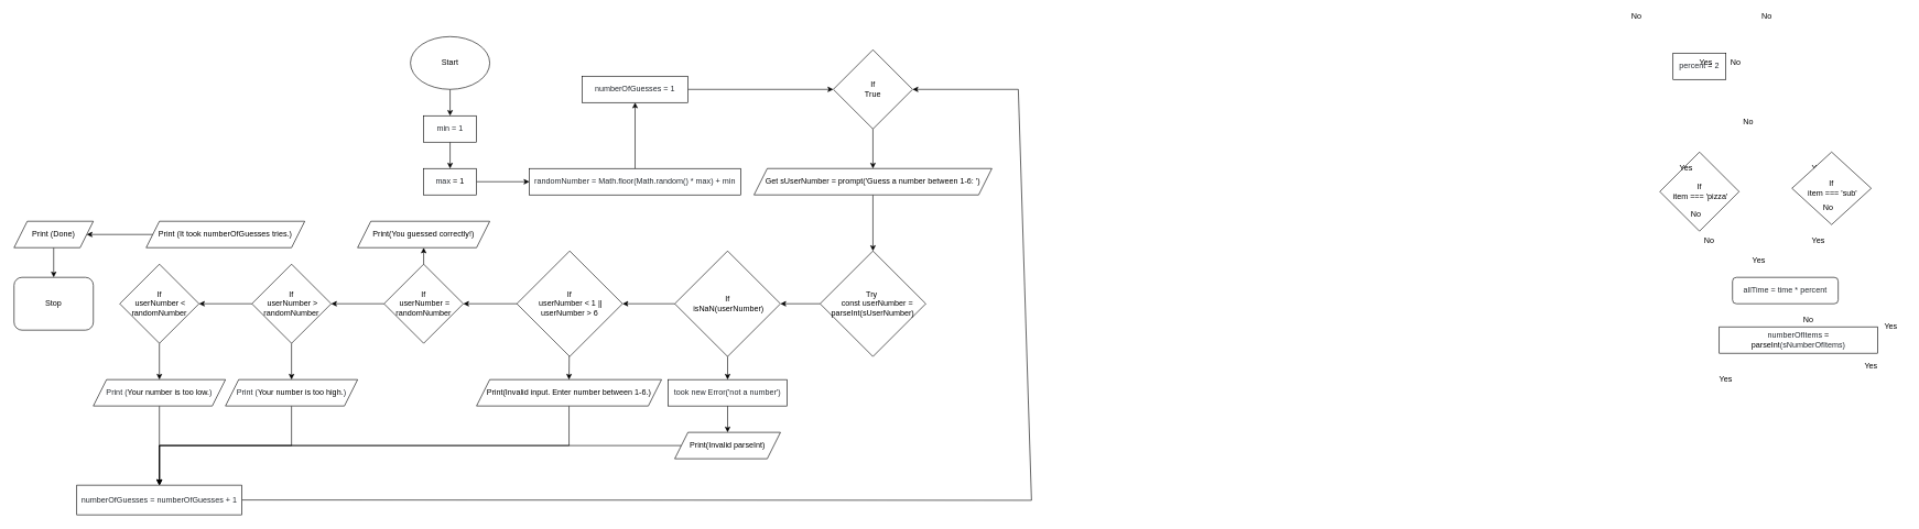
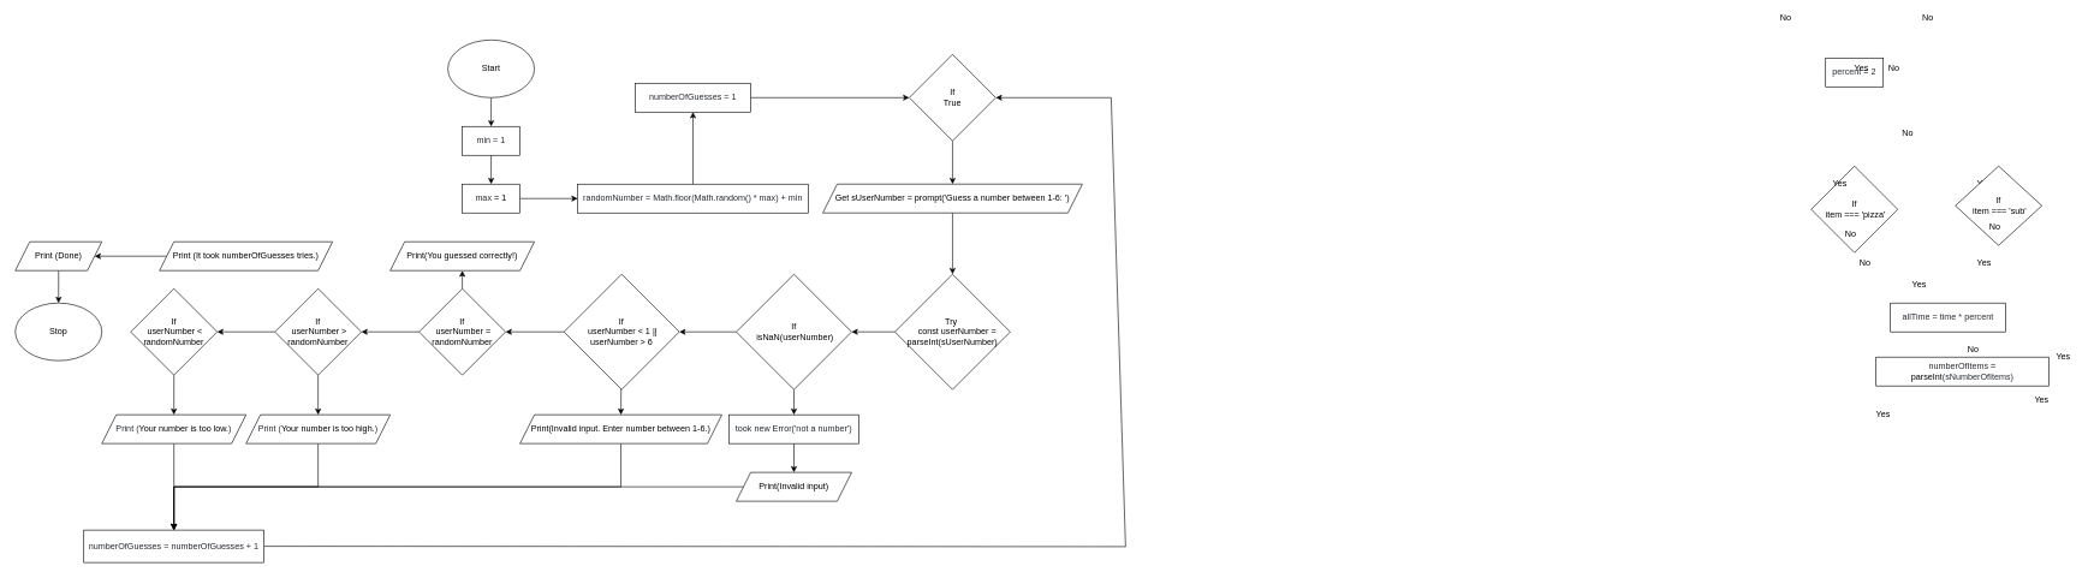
  <mxCell id="0" />
  <mxCell id="1" parent="0" />
  <mxCell id="2" value="&lt;span class=&quot;pl-s1&quot; style=&quot;box-sizing: border-box ; color: rgb(36 , 41 , 47) ; font-family: , , &amp;#34;sf mono&amp;#34; , &amp;#34;menlo&amp;#34; , &amp;#34;consolas&amp;#34; , &amp;#34;liberation mono&amp;#34; , monospace ; background-color: rgb(255 , 255 , 255)&quot;&gt;numberOfItems&lt;/span&gt;&lt;span style=&quot;color: rgb(36 , 41 , 47) ; font-family: , , &amp;#34;sf mono&amp;#34; , &amp;#34;menlo&amp;#34; , &amp;#34;consolas&amp;#34; , &amp;#34;liberation mono&amp;#34; , monospace ; background-color: rgb(255 , 255 , 255)&quot;&gt; &lt;/span&gt;&lt;span class=&quot;pl-c1&quot; style=&quot;box-sizing: border-box ; font-family: , , &amp;#34;sf mono&amp;#34; , &amp;#34;menlo&amp;#34; , &amp;#34;consolas&amp;#34; , &amp;#34;liberation mono&amp;#34; , monospace ; background-color: rgb(255 , 255 , 255)&quot;&gt;=&lt;/span&gt;&lt;span style=&quot;color: rgb(36 , 41 , 47) ; font-family: , , &amp;#34;sf mono&amp;#34; , &amp;#34;menlo&amp;#34; , &amp;#34;consolas&amp;#34; , &amp;#34;liberation mono&amp;#34; , monospace ; background-color: rgb(255 , 255 , 255)&quot;&gt; &lt;/span&gt;&lt;span class=&quot;pl-en&quot; style=&quot;box-sizing: border-box ; font-family: , , &amp;#34;sf mono&amp;#34; , &amp;#34;menlo&amp;#34; , &amp;#34;consolas&amp;#34; , &amp;#34;liberation mono&amp;#34; , monospace ; background-color: rgb(255 , 255 , 255)&quot;&gt;parseInt&lt;/span&gt;&lt;span class=&quot;pl-kos&quot; style=&quot;box-sizing: border-box ; color: rgb(36 , 41 , 47) ; font-family: , , &amp;#34;sf mono&amp;#34; , &amp;#34;menlo&amp;#34; , &amp;#34;consolas&amp;#34; , &amp;#34;liberation mono&amp;#34; , monospace ; background-color: rgb(255 , 255 , 255)&quot;&gt;(&lt;/span&gt;&lt;span class=&quot;pl-s1&quot; style=&quot;box-sizing: border-box ; color: rgb(36 , 41 , 47) ; font-family: , , &amp;#34;sf mono&amp;#34; , &amp;#34;menlo&amp;#34; , &amp;#34;consolas&amp;#34; , &amp;#34;liberation mono&amp;#34; , monospace ; background-color: rgb(255 , 255 , 255)&quot;&gt;sNumberOfItems&lt;/span&gt;&lt;span class=&quot;pl-kos&quot; style=&quot;box-sizing: border-box ; color: rgb(36 , 41 , 47) ; font-family: , , &amp;#34;sf mono&amp;#34; , &amp;#34;menlo&amp;#34; , &amp;#34;consolas&amp;#34; , &amp;#34;liberation mono&amp;#34; , monospace ; background-color: rgb(255 , 255 , 255)&quot;&gt;)&lt;/span&gt;" style="rounded=0;whiteSpace=wrap;html=1;" vertex="1" parent="1"><mxGeometry x="2601" y="495" width="240" height="40" as="geometry" /></mxCell>
  <mxCell id="3" style="edgeStyle=none;html=1;entryX=0.5;entryY=0;entryDx=0;entryDy=0;" edge="1" parent="1" source="4" target="21"><mxGeometry relative="1" as="geometry" /></mxCell>
  <mxCell id="4" value="Start" style="ellipse;whiteSpace=wrap;html=1;" vertex="1" parent="1"><mxGeometry x="620" y="55" width="120" height="80" as="geometry" /></mxCell>
  <mxCell id="5" style="edgeStyle=none;html=1;entryX=0.5;entryY=0;entryDx=0;entryDy=0;" edge="1" parent="1" source="6" target="26"><mxGeometry relative="1" as="geometry" /></mxCell>
  <mxCell id="6" value="&lt;div&gt;&lt;/div&gt;&lt;span class=&quot;pl-kos&quot; style=&quot;box-sizing: border-box ; color: rgb(36 , 41 , 47) ; font-family: , , &amp;#34;sf mono&amp;#34; , &amp;#34;menlo&amp;#34; , &amp;#34;consolas&amp;#34; , &amp;#34;liberation mono&amp;#34; , monospace ; background-color: rgb(255 , 255 , 255)&quot;&gt;Print (&lt;/span&gt;&lt;span class=&quot;pl-s&quot; style=&quot;box-sizing: border-box ; font-family: , , &amp;#34;sf mono&amp;#34; , &amp;#34;menlo&amp;#34; , &amp;#34;consolas&amp;#34; , &amp;#34;liberation mono&amp;#34; , monospace ; background-color: rgb(255 , 255 , 255)&quot;&gt;Your number is too low.&lt;/span&gt;&lt;span class=&quot;pl-kos&quot; style=&quot;box-sizing: border-box ; color: rgb(36 , 41 , 47) ; font-family: , , &amp;#34;sf mono&amp;#34; , &amp;#34;menlo&amp;#34; , &amp;#34;consolas&amp;#34; , &amp;#34;liberation mono&amp;#34; , monospace ; background-color: rgb(255 , 255 , 255)&quot;&gt;)&lt;/span&gt;" style="shape=parallelogram;perimeter=parallelogramPerimeter;whiteSpace=wrap;html=1;fixedSize=1;" vertex="1" parent="1"><mxGeometry x="140" y="575" width="200" height="40" as="geometry" /></mxCell>
  <mxCell id="7" value="If&lt;br&gt;&amp;nbsp;item === 'pizza'" style="rhombus;whiteSpace=wrap;html=1;" vertex="1" parent="1"><mxGeometry x="2511" y="230" width="120" height="120" as="geometry" /></mxCell>
  <mxCell id="8" style="edgeStyle=none;html=1;entryX=1;entryY=0.5;entryDx=0;entryDy=0;" edge="1" parent="1" source="9" target="15"><mxGeometry relative="1" as="geometry" /></mxCell>
  <mxCell id="9" value="&lt;span&gt;Print (It took numberOfGuesses tries.)&lt;/span&gt;" style="shape=parallelogram;perimeter=parallelogramPerimeter;whiteSpace=wrap;html=1;fixedSize=1;" vertex="1" parent="1"><mxGeometry x="220" y="335" width="240" height="40" as="geometry" /></mxCell>
  <mxCell id="10" style="edgeStyle=none;html=1;entryX=0.5;entryY=0;entryDx=0;entryDy=0;" edge="1" parent="1" source="11" target="32"><mxGeometry relative="1" as="geometry" /></mxCell>
  <mxCell id="11" value="&lt;span style=&quot;font-family: , , &amp;#34;sf mono&amp;#34; , &amp;#34;menlo&amp;#34; , &amp;#34;consolas&amp;#34; , &amp;#34;liberation mono&amp;#34; , monospace ; background-color: rgb(255 , 255 , 255)&quot;&gt;Get&lt;/span&gt;&lt;span style=&quot;color: rgb(36 , 41 , 47) ; font-family: , , &amp;#34;sf mono&amp;#34; , &amp;#34;menlo&amp;#34; , &amp;#34;consolas&amp;#34; , &amp;#34;liberation mono&amp;#34; , monospace ; background-color: rgb(255 , 255 , 255)&quot;&gt;&amp;nbsp;&lt;/span&gt;sUserNumber = prompt('Guess a number between 1-6: ')" style="shape=parallelogram;perimeter=parallelogramPerimeter;whiteSpace=wrap;html=1;fixedSize=1;" vertex="1" parent="1"><mxGeometry x="1140" y="255" width="360" height="40" as="geometry" /></mxCell>
  <mxCell id="12" style="edgeStyle=none;html=1;entryX=0.5;entryY=0;entryDx=0;entryDy=0;rounded=0;" edge="1" parent="1" source="13" target="26"><mxGeometry relative="1" as="geometry"><Array as="points"><mxPoint x="240" y="675" /></Array></mxGeometry></mxCell>
- <mxCell id="13" value="Print(Invalid parseInt)" style="shape=parallelogram;perimeter=parallelogramPerimeter;whiteSpace=wrap;html=1;fixedSize=1;" vertex="1" parent="1"><mxGeometry x="1020" y="655" width="160" height="40" as="geometry" /></mxCell>
+ <mxCell id="13" value="Print(Invalid input)" style="shape=parallelogram;perimeter=parallelogramPerimeter;whiteSpace=wrap;html=1;fixedSize=1;" vertex="1" parent="1"><mxGeometry x="1020" y="655" width="160" height="40" as="geometry" /></mxCell>
  <mxCell id="14" style="edgeStyle=none;html=1;entryX=0.5;entryY=0;entryDx=0;entryDy=0;" edge="1" parent="1" source="15" target="16"><mxGeometry relative="1" as="geometry" /></mxCell>
  <mxCell id="15" value="Print (Done)" style="shape=parallelogram;perimeter=parallelogramPerimeter;whiteSpace=wrap;html=1;fixedSize=1;" vertex="1" parent="1"><mxGeometry x="20" y="335" width="120" height="40" as="geometry" /></mxCell>
- <mxCell id="16" value="Stop" style="whiteSpace=wrap;html=1;rounded=1;" vertex="1" parent="1"><mxGeometry x="20" y="420" width="120" height="80" as="geometry" /></mxCell>
+ <mxCell id="16" value="Stop" style="ellipse;whiteSpace=wrap;html=1;" vertex="1" parent="1"><mxGeometry x="20" y="420" width="120" height="80" as="geometry" /></mxCell>
  <mxCell id="17" value="Yes" style="text;html=1;strokeColor=none;fillColor=none;align=center;verticalAlign=middle;whiteSpace=wrap;rounded=0;" vertex="1" parent="1"><mxGeometry x="2731" y="250" width="40" height="10" as="geometry" /></mxCell>
  <mxCell id="18" style="edgeStyle=none;html=1;entryX=0;entryY=0.5;entryDx=0;entryDy=0;" edge="1" parent="1" source="19" target="30"><mxGeometry relative="1" as="geometry" /></mxCell>
  <mxCell id="19" value="&lt;span style=&quot;color: rgb(36 , 41 , 47) ; font-family: , , &amp;#34;sf mono&amp;#34; , &amp;#34;menlo&amp;#34; , &amp;#34;consolas&amp;#34; , &amp;#34;liberation mono&amp;#34; , monospace ; background-color: rgb(255 , 255 , 255)&quot;&gt;max&amp;nbsp;&lt;/span&gt;&lt;span class=&quot;pl-c1&quot; style=&quot;box-sizing: border-box ; font-family: , , &amp;#34;sf mono&amp;#34; , &amp;#34;menlo&amp;#34; , &amp;#34;consolas&amp;#34; , &amp;#34;liberation mono&amp;#34; , monospace ; background-color: rgb(255 , 255 , 255)&quot;&gt;=&lt;/span&gt;&lt;span style=&quot;color: rgb(36 , 41 , 47) ; font-family: , , &amp;#34;sf mono&amp;#34; , &amp;#34;menlo&amp;#34; , &amp;#34;consolas&amp;#34; , &amp;#34;liberation mono&amp;#34; , monospace ; background-color: rgb(255 , 255 , 255)&quot;&gt; &lt;/span&gt;&lt;span class=&quot;pl-c1&quot; style=&quot;box-sizing: border-box ; font-family: , , &amp;#34;sf mono&amp;#34; , &amp;#34;menlo&amp;#34; , &amp;#34;consolas&amp;#34; , &amp;#34;liberation mono&amp;#34; , monospace ; background-color: rgb(255 , 255 , 255)&quot;&gt;1&lt;/span&gt;" style="rounded=0;whiteSpace=wrap;html=1;" vertex="1" parent="1"><mxGeometry x="640" y="255" width="80" height="40" as="geometry" /></mxCell>
  <mxCell id="20" style="edgeStyle=none;html=1;entryX=0.5;entryY=0;entryDx=0;entryDy=0;" edge="1" parent="1" source="21" target="19"><mxGeometry relative="1" as="geometry" /></mxCell>
  <mxCell id="21" value="&lt;font color=&quot;#24292f&quot;&gt;&lt;span style=&quot;background-color: rgb(255 , 255 , 255)&quot;&gt;min = 1&lt;/span&gt;&lt;/font&gt;" style="rounded=0;whiteSpace=wrap;html=1;" vertex="1" parent="1"><mxGeometry x="640" y="175" width="80" height="40" as="geometry" /></mxCell>
  <mxCell id="22" value="If&lt;br&gt;&amp;nbsp;item === 'sub'" style="rhombus;whiteSpace=wrap;html=1;" vertex="1" parent="1"><mxGeometry x="2711" y="230" width="120" height="110" as="geometry" /></mxCell>
  <mxCell id="23" style="edgeStyle=none;html=1;entryX=0.5;entryY=0;entryDx=0;entryDy=0;" edge="1" parent="1" source="24" target="11"><mxGeometry relative="1" as="geometry"><mxPoint x="1240" y="565" as="targetPoint" /></mxGeometry></mxCell>
  <mxCell id="24" value="If&lt;br&gt;True" style="rhombus;whiteSpace=wrap;html=1;" vertex="1" parent="1"><mxGeometry x="1260" y="75" width="120" height="120" as="geometry" /></mxCell>
  <mxCell id="25" style="edgeStyle=none;html=1;entryX=1;entryY=0.5;entryDx=0;entryDy=0;rounded=0;exitX=1;exitY=0.5;exitDx=0;exitDy=0;" edge="1" parent="1" source="26" target="24"><mxGeometry relative="1" as="geometry"><mxPoint x="960" y="395" as="targetPoint" /><Array as="points"><mxPoint x="1560" y="758" /><mxPoint x="1540" y="135" /></Array></mxGeometry></mxCell>
  <mxCell id="26" value="&lt;font color=&quot;#24292f&quot;&gt;numberOfGuesses = numberOfGuesses + 1&lt;/font&gt;" style="rounded=0;whiteSpace=wrap;html=1;" vertex="1" parent="1"><mxGeometry x="115" y="735" width="250" height="45" as="geometry" /></mxCell>
  <mxCell id="27" style="edgeStyle=none;html=1;entryX=0;entryY=0.5;entryDx=0;entryDy=0;" edge="1" parent="1" source="28" target="24"><mxGeometry relative="1" as="geometry" /></mxCell>
  <mxCell id="28" value="&lt;font color=&quot;#24292f&quot;&gt;numberOfGuesses = 1&lt;/font&gt;" style="rounded=0;whiteSpace=wrap;html=1;" vertex="1" parent="1"><mxGeometry x="880" y="115" width="160" height="40" as="geometry" /></mxCell>
  <mxCell id="29" style="edgeStyle=none;html=1;entryX=0.5;entryY=1;entryDx=0;entryDy=0;" edge="1" parent="1" source="30" target="28"><mxGeometry relative="1" as="geometry"><mxPoint x="960" y="215" as="targetPoint" /></mxGeometry></mxCell>
  <mxCell id="30" value="&lt;font color=&quot;#24292f&quot;&gt;randomNumber = Math.floor(Math.random() * max) + min&lt;/font&gt;" style="rounded=0;whiteSpace=wrap;html=1;" vertex="1" parent="1"><mxGeometry x="800" y="255" width="320" height="40" as="geometry" /></mxCell>
  <mxCell id="31" style="edgeStyle=none;html=1;entryX=1;entryY=0.5;entryDx=0;entryDy=0;" edge="1" parent="1" source="32" target="38"><mxGeometry relative="1" as="geometry" /></mxCell>
  <mxCell id="32" value="Try&lt;span&gt;&amp;nbsp;&lt;/span&gt;&lt;br&gt;&lt;div&gt;&amp;nbsp; &amp;nbsp; const userNumber = parseInt(sUserNumber)&lt;/div&gt;" style="rhombus;whiteSpace=wrap;html=1;" vertex="1" parent="1"><mxGeometry x="1240" y="380" width="160" height="160" as="geometry" /></mxCell>
  <mxCell id="33" style="edgeStyle=none;html=1;entryX=0.5;entryY=0;entryDx=0;entryDy=0;" edge="1" parent="1" source="35" target="67"><mxGeometry relative="1" as="geometry" /></mxCell>
  <mxCell id="34" style="edgeStyle=none;html=1;entryX=1;entryY=0.5;entryDx=0;entryDy=0;" edge="1" parent="1" source="35" target="69"><mxGeometry relative="1" as="geometry" /></mxCell>
  <mxCell id="35" value="If&lt;br&gt;&amp;nbsp;userNumber &amp;gt; randomNumber" style="rhombus;whiteSpace=wrap;html=1;" vertex="1" parent="1"><mxGeometry x="380" y="400" width="120" height="120" as="geometry" /></mxCell>
  <mxCell id="36" style="edgeStyle=none;html=1;entryX=1;entryY=0.5;entryDx=0;entryDy=0;" edge="1" parent="1" source="38" target="49"><mxGeometry relative="1" as="geometry" /></mxCell>
  <mxCell id="37" style="edgeStyle=none;html=1;entryX=0.5;entryY=0;entryDx=0;entryDy=0;" edge="1" parent="1" source="38" target="70"><mxGeometry relative="1" as="geometry" /></mxCell>
  <mxCell id="38" value="If&lt;br&gt;&amp;nbsp;isNaN(userNumber)" style="rhombus;whiteSpace=wrap;html=1;" vertex="1" parent="1"><mxGeometry x="1020" y="380" width="160" height="160" as="geometry" /></mxCell>
  <mxCell id="39" style="edgeStyle=none;html=1;entryX=0.5;entryY=1;entryDx=0;entryDy=0;" edge="1" parent="1" source="41" target="44"><mxGeometry relative="1" as="geometry" /></mxCell>
  <mxCell id="40" style="edgeStyle=none;html=1;entryX=1;entryY=0.5;entryDx=0;entryDy=0;" edge="1" parent="1" source="41" target="35"><mxGeometry relative="1" as="geometry"><mxPoint x="1360" y="585" as="targetPoint" /></mxGeometry></mxCell>
  <mxCell id="41" value="If&lt;br&gt;&amp;nbsp;userNumber = randomNumber" style="rhombus;whiteSpace=wrap;html=1;" vertex="1" parent="1"><mxGeometry x="580" y="400" width="120" height="120" as="geometry" /></mxCell>
  <mxCell id="42" style="edgeStyle=none;html=1;entryX=0.5;entryY=0;entryDx=0;entryDy=0;rounded=0;" edge="1" parent="1" source="43" target="26"><mxGeometry relative="1" as="geometry"><Array as="points"><mxPoint x="860" y="675" /><mxPoint x="240" y="675" /></Array></mxGeometry></mxCell>
  <mxCell id="43" value="Print(Invalid input. Enter number between 1-6.)" style="shape=parallelogram;perimeter=parallelogramPerimeter;whiteSpace=wrap;html=1;fixedSize=1;" vertex="1" parent="1"><mxGeometry x="720" y="575" width="280" height="40" as="geometry" /></mxCell>
  <mxCell id="44" value="Print(You guessed correctly!)" style="shape=parallelogram;perimeter=parallelogramPerimeter;whiteSpace=wrap;html=1;fixedSize=1;" vertex="1" parent="1"><mxGeometry x="540" y="335" width="200" height="40" as="geometry" /></mxCell>
  <mxCell id="45" value="&lt;span class=&quot;pl-s1&quot; style=&quot;box-sizing: border-box ; color: rgb(36 , 41 , 47) ; font-family: , , &amp;#34;sf mono&amp;#34; , &amp;#34;menlo&amp;#34; , &amp;#34;consolas&amp;#34; , &amp;#34;liberation mono&amp;#34; , monospace ; background-color: rgb(255 , 255 , 255)&quot;&gt;percent&lt;/span&gt;&lt;span style=&quot;color: rgb(36 , 41 , 47) ; font-family: , , &amp;#34;sf mono&amp;#34; , &amp;#34;menlo&amp;#34; , &amp;#34;consolas&amp;#34; , &amp;#34;liberation mono&amp;#34; , monospace ; background-color: rgb(255 , 255 , 255)&quot;&gt; &lt;/span&gt;&lt;span class=&quot;pl-c1&quot; style=&quot;box-sizing: border-box ; font-family: , , &amp;#34;sf mono&amp;#34; , &amp;#34;menlo&amp;#34; , &amp;#34;consolas&amp;#34; , &amp;#34;liberation mono&amp;#34; , monospace ; background-color: rgb(255 , 255 , 255)&quot;&gt;=&lt;/span&gt;&lt;span style=&quot;color: rgb(36 , 41 , 47) ; font-family: , , &amp;#34;sf mono&amp;#34; , &amp;#34;menlo&amp;#34; , &amp;#34;consolas&amp;#34; , &amp;#34;liberation mono&amp;#34; , monospace ; background-color: rgb(255 , 255 , 255)&quot;&gt;&amp;nbsp;2&lt;/span&gt;" style="rounded=0;whiteSpace=wrap;html=1;" vertex="1" parent="1"><mxGeometry x="2531" y="80" width="80" height="40" as="geometry" /></mxCell>
  <mxCell id="46" style="edgeStyle=none;html=1;entryX=0.5;entryY=0;entryDx=0;entryDy=0;exitX=0.5;exitY=1;exitDx=0;exitDy=0;" edge="1" parent="1" source="70" target="13"><mxGeometry relative="1" as="geometry"><mxPoint x="1128.684" y="620" as="sourcePoint" /><mxPoint x="1530" y="1015" as="targetPoint" /></mxGeometry></mxCell>
  <mxCell id="47" style="edgeStyle=none;html=1;entryX=0.5;entryY=0;entryDx=0;entryDy=0;" edge="1" parent="1" source="49" target="43"><mxGeometry relative="1" as="geometry" /></mxCell>
  <mxCell id="48" style="edgeStyle=none;html=1;entryX=1;entryY=0.5;entryDx=0;entryDy=0;" edge="1" parent="1" source="49" target="41"><mxGeometry relative="1" as="geometry"><mxPoint x="1480" y="945" as="targetPoint" /></mxGeometry></mxCell>
  <mxCell id="49" value="If&lt;br&gt;&amp;nbsp;userNumber &amp;lt; 1 || userNumber &amp;gt; 6" style="rhombus;whiteSpace=wrap;html=1;" vertex="1" parent="1"><mxGeometry x="781" y="380" width="160" height="160" as="geometry" /></mxCell>
- <mxCell id="50" value="&lt;font color=&quot;#24292f&quot;&gt;allTime = time * percent&lt;/font&gt;" style="whiteSpace=wrap;html=1;rounded=1;" vertex="1" parent="1"><mxGeometry x="2621" y="420" width="160" height="40" as="geometry" /></mxCell>
+ <mxCell id="50" value="&lt;font color=&quot;#24292f&quot;&gt;allTime = time * percent&lt;/font&gt;" style="rounded=0;whiteSpace=wrap;html=1;" vertex="1" parent="1"><mxGeometry x="2621" y="420" width="160" height="40" as="geometry" /></mxCell>
  <mxCell id="51" value="Yes" style="text;html=1;strokeColor=none;fillColor=none;align=center;verticalAlign=middle;whiteSpace=wrap;rounded=0;" vertex="1" parent="1"><mxGeometry x="2641" y="390" width="40" height="10" as="geometry" /></mxCell>
  <mxCell id="52" value="Yes" style="text;html=1;strokeColor=none;fillColor=none;align=center;verticalAlign=middle;whiteSpace=wrap;rounded=0;" vertex="1" parent="1"><mxGeometry x="2531" y="250" width="40" height="10" as="geometry" /></mxCell>
  <mxCell id="53" value="Yes" style="text;html=1;strokeColor=none;fillColor=none;align=center;verticalAlign=middle;whiteSpace=wrap;rounded=0;" vertex="1" parent="1"><mxGeometry x="2811" y="550" width="40" height="10" as="geometry" /></mxCell>
  <mxCell id="54" value="Yes" style="text;html=1;strokeColor=none;fillColor=none;align=center;verticalAlign=middle;whiteSpace=wrap;rounded=0;" vertex="1" parent="1"><mxGeometry x="2561" y="90" width="40" height="10" as="geometry" /></mxCell>
  <mxCell id="55" value="Yes" style="text;html=1;strokeColor=none;fillColor=none;align=center;verticalAlign=middle;whiteSpace=wrap;rounded=0;" vertex="1" parent="1"><mxGeometry x="2841" y="490" width="40" height="10" as="geometry" /></mxCell>
  <mxCell id="56" value="Yes" style="text;html=1;strokeColor=none;fillColor=none;align=center;verticalAlign=middle;whiteSpace=wrap;rounded=0;" vertex="1" parent="1"><mxGeometry x="2591" y="570" width="40" height="10" as="geometry" /></mxCell>
  <mxCell id="57" value="Yes" style="text;html=1;strokeColor=none;fillColor=none;align=center;verticalAlign=middle;whiteSpace=wrap;rounded=0;" vertex="1" parent="1"><mxGeometry x="2731" y="360" width="40" height="10" as="geometry" /></mxCell>
  <mxCell id="58" value="No" style="text;html=1;strokeColor=none;fillColor=none;align=center;verticalAlign=middle;whiteSpace=wrap;rounded=0;" vertex="1" parent="1"><mxGeometry x="2571" y="360" width="30" height="10" as="geometry" /></mxCell>
  <mxCell id="59" value="No" style="text;html=1;strokeColor=none;fillColor=none;align=center;verticalAlign=middle;whiteSpace=wrap;rounded=0;" vertex="1" parent="1"><mxGeometry x="2611" y="90" width="30" height="10" as="geometry" /></mxCell>
  <mxCell id="60" value="No" style="text;html=1;strokeColor=none;fillColor=none;align=center;verticalAlign=middle;whiteSpace=wrap;rounded=0;" vertex="1" parent="1"><mxGeometry x="2721" y="480" width="30" height="10" as="geometry" /></mxCell>
  <mxCell id="61" value="No" style="text;html=1;strokeColor=none;fillColor=none;align=center;verticalAlign=middle;whiteSpace=wrap;rounded=0;" vertex="1" parent="1"><mxGeometry x="2630" y="180" width="30" height="10" as="geometry" /></mxCell>
  <mxCell id="62" value="No" style="text;html=1;strokeColor=none;fillColor=none;align=center;verticalAlign=middle;whiteSpace=wrap;rounded=0;" vertex="1" parent="1"><mxGeometry x="2461" y="20" width="30" height="10" as="geometry" /></mxCell>
  <mxCell id="63" value="No" style="text;html=1;strokeColor=none;fillColor=none;align=center;verticalAlign=middle;whiteSpace=wrap;rounded=0;" vertex="1" parent="1"><mxGeometry x="2658" y="20" width="30" height="10" as="geometry" /></mxCell>
  <mxCell id="64" value="No" style="text;html=1;strokeColor=none;fillColor=none;align=center;verticalAlign=middle;whiteSpace=wrap;rounded=0;" vertex="1" parent="1"><mxGeometry x="2551" y="320" width="30" height="10" as="geometry" /></mxCell>
  <mxCell id="65" value="No" style="text;html=1;strokeColor=none;fillColor=none;align=center;verticalAlign=middle;whiteSpace=wrap;rounded=0;" vertex="1" parent="1"><mxGeometry x="2751" y="300" width="30" height="30" as="geometry" /></mxCell>
  <mxCell id="66" style="edgeStyle=none;html=1;entryX=0.5;entryY=0;entryDx=0;entryDy=0;rounded=0;" edge="1" parent="1" source="67" target="26"><mxGeometry relative="1" as="geometry"><Array as="points"><mxPoint x="440" y="675" /><mxPoint x="240" y="675" /></Array></mxGeometry></mxCell>
  <mxCell id="67" value="&lt;div&gt;&lt;/div&gt;&lt;span class=&quot;pl-kos&quot; style=&quot;box-sizing: border-box ; color: rgb(36 , 41 , 47) ; font-family: , , &amp;#34;sf mono&amp;#34; , &amp;#34;menlo&amp;#34; , &amp;#34;consolas&amp;#34; , &amp;#34;liberation mono&amp;#34; , monospace ; background-color: rgb(255 , 255 , 255)&quot;&gt;Print (&lt;/span&gt;&lt;span class=&quot;pl-s&quot; style=&quot;box-sizing: border-box ; font-family: , , &amp;#34;sf mono&amp;#34; , &amp;#34;menlo&amp;#34; , &amp;#34;consolas&amp;#34; , &amp;#34;liberation mono&amp;#34; , monospace ; background-color: rgb(255 , 255 , 255)&quot;&gt;Your number is too high.&lt;/span&gt;&lt;span class=&quot;pl-kos&quot; style=&quot;box-sizing: border-box ; color: rgb(36 , 41 , 47) ; font-family: , , &amp;#34;sf mono&amp;#34; , &amp;#34;menlo&amp;#34; , &amp;#34;consolas&amp;#34; , &amp;#34;liberation mono&amp;#34; , monospace ; background-color: rgb(255 , 255 , 255)&quot;&gt;)&lt;/span&gt;" style="shape=parallelogram;perimeter=parallelogramPerimeter;whiteSpace=wrap;html=1;fixedSize=1;" vertex="1" parent="1"><mxGeometry x="340" y="575" width="200" height="40" as="geometry" /></mxCell>
  <mxCell id="68" style="edgeStyle=none;html=1;entryX=0.5;entryY=0;entryDx=0;entryDy=0;" edge="1" parent="1" source="69" target="6"><mxGeometry relative="1" as="geometry" /></mxCell>
  <mxCell id="69" value="If&lt;br&gt;&amp;nbsp;userNumber &amp;lt; randomNumber" style="rhombus;whiteSpace=wrap;html=1;" vertex="1" parent="1"><mxGeometry x="180" y="400" width="120" height="120" as="geometry" /></mxCell>
  <mxCell id="70" value="&lt;span style=&quot;color: rgb(36 , 41 , 47)&quot;&gt;took new Error('not a number')&lt;/span&gt;" style="rounded=0;whiteSpace=wrap;html=1;" vertex="1" parent="1"><mxGeometry x="1010" y="575" width="180" height="40" as="geometry" /></mxCell>
